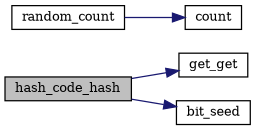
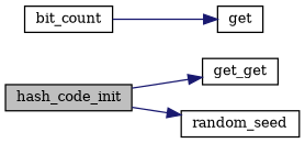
  digraph {
    fontname="DejaVu Serif"
    rankdir=LR
    node [color=black fontname="DejaVu Serif" fontsize=10 shape=record]
    edge [color=midnightblue fontname="DejaVu Serif" fontsize=10 labelfontname=FreeSans labelfontsize=10 style=solid]
-   n1 [fillcolor=grey75 fontcolor=black height=0.2 label=hash_code_hash style=filled width=0.4]
+   n1 [fillcolor=grey75 fontcolor=black height=0.2 label=hash_code_init style=filled width=0.4]
    n2 [height=0.2 label=get_get width=0.4]
-   n3 [height=0.2 label=bit_seed width=0.4]
-   n4 [height=0.2 label=random_count width=0.4]
-   n5 [height=0.2 label=count width=0.4]
+   n3 [height=0.2 label=random_seed width=0.4]
+   n4 [height=0.2 label=bit_count width=0.4]
+   n5 [height=0.2 label=get width=0.4]
    n1 -> n2
    n1 -> n3
    n4 -> n5
  }
